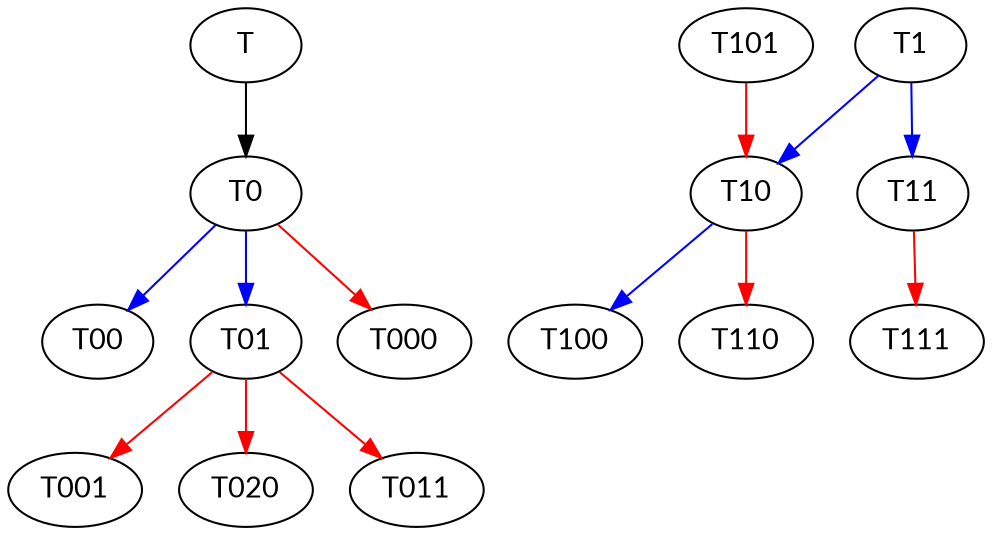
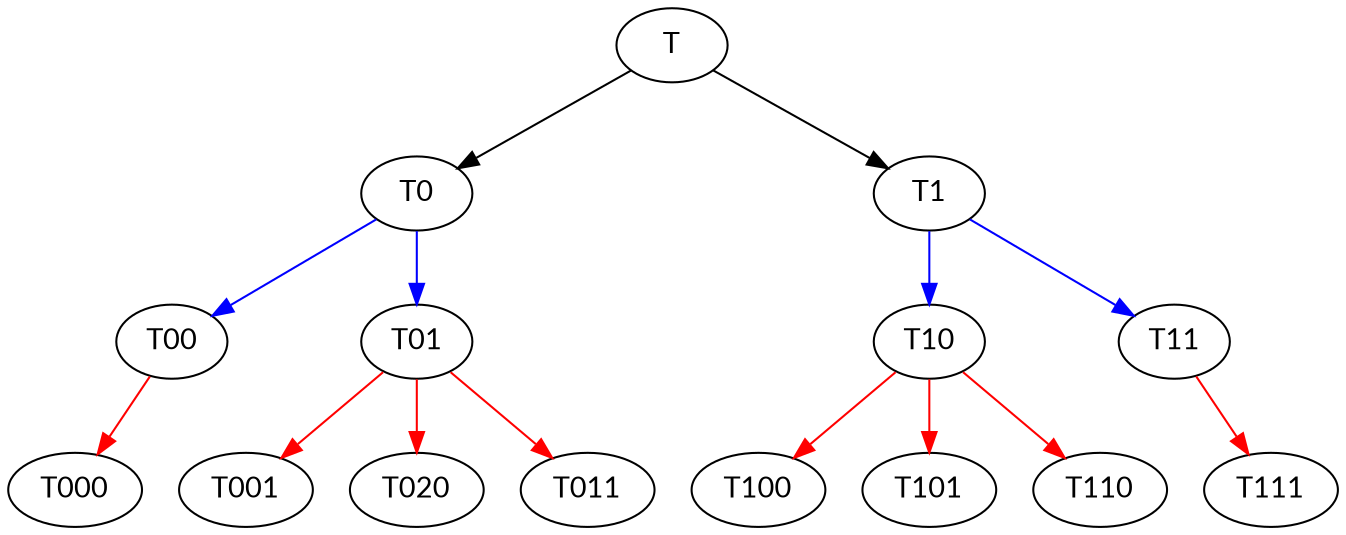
  digraph {
    fontname=Lato
    node [fontname=Lato]
    edge [color=red fontname=Lato]
    T
    T0
    T1
    T00
    T01
    T10
    T11
    T000
    T001
    n10 [label=T020]
    T011
    T100
    T101
    T110
    T111
    T -> T0 [color=black]
+   T -> T1 [color=black]
    T0 -> T00 [color=blue]
    T0 -> T01 [color=blue]
    T1 -> T10 [color=blue]
    T1 -> T11 [color=blue]
-   T0 -> T000
+   T00 -> T000
    T01 -> T001
    T01 -> n10
    T01 -> T011
-   T10 -> T100 [color=blue]
-   T101 -> T10
+   T10 -> T100
+   T10 -> T101
    T10 -> T110
    T11 -> T111
  }
